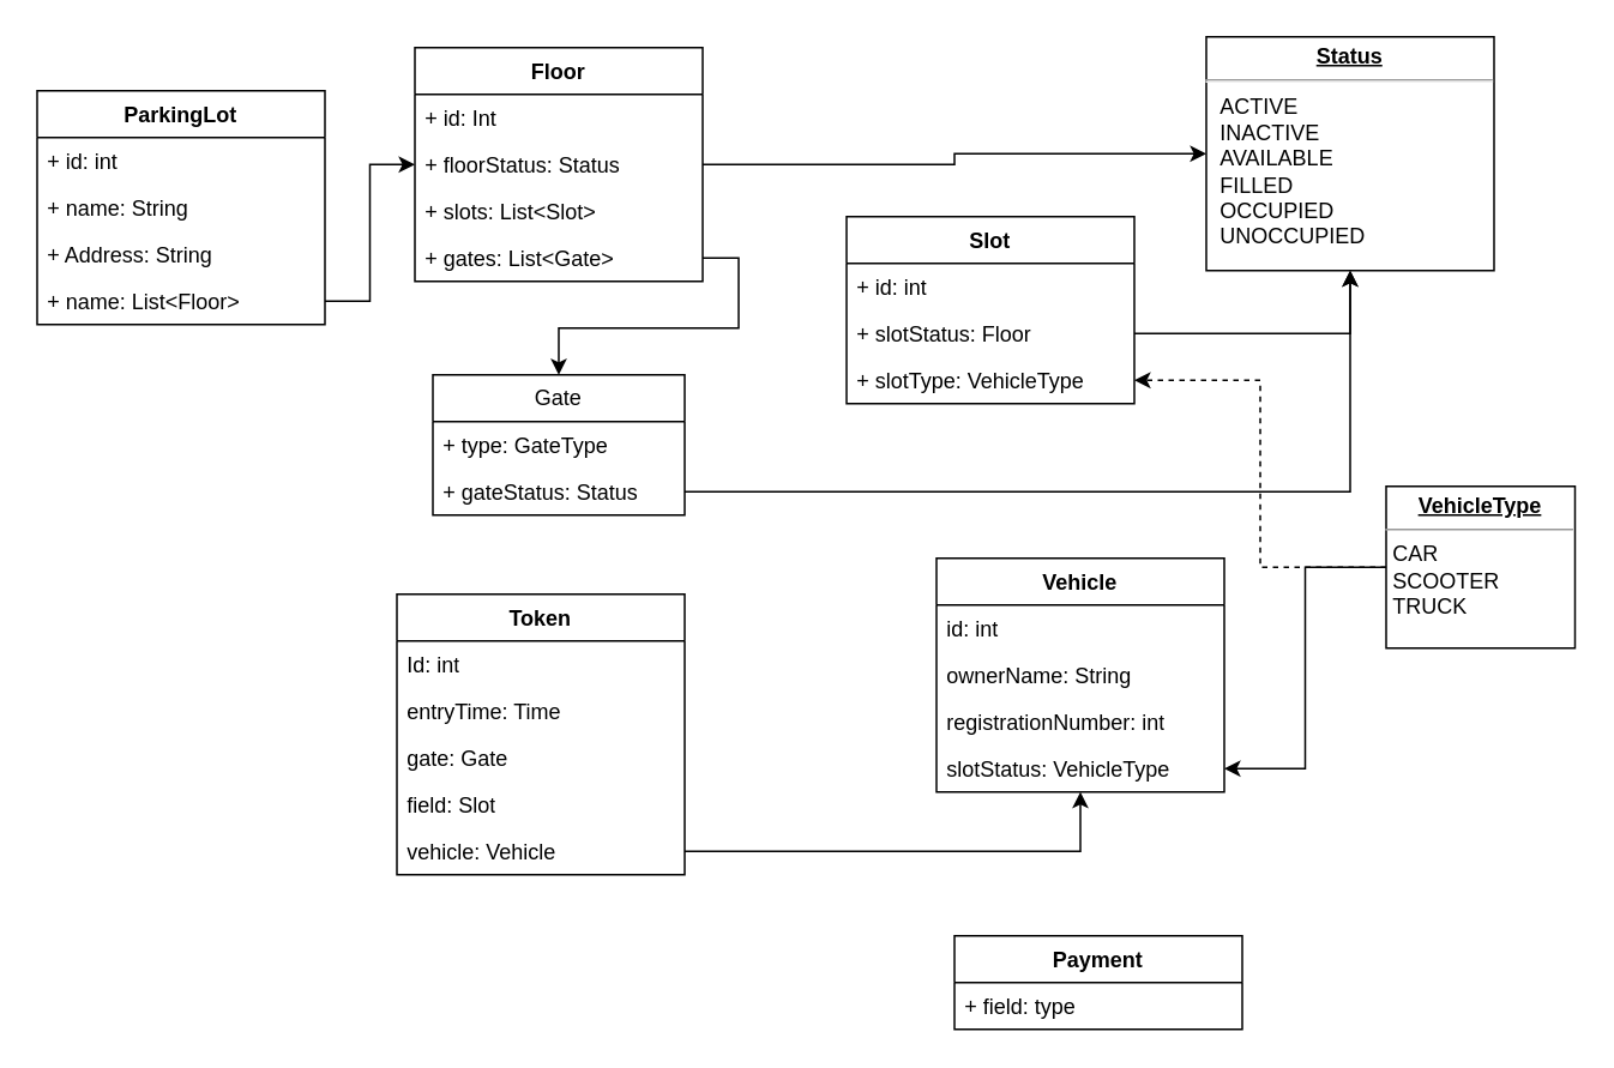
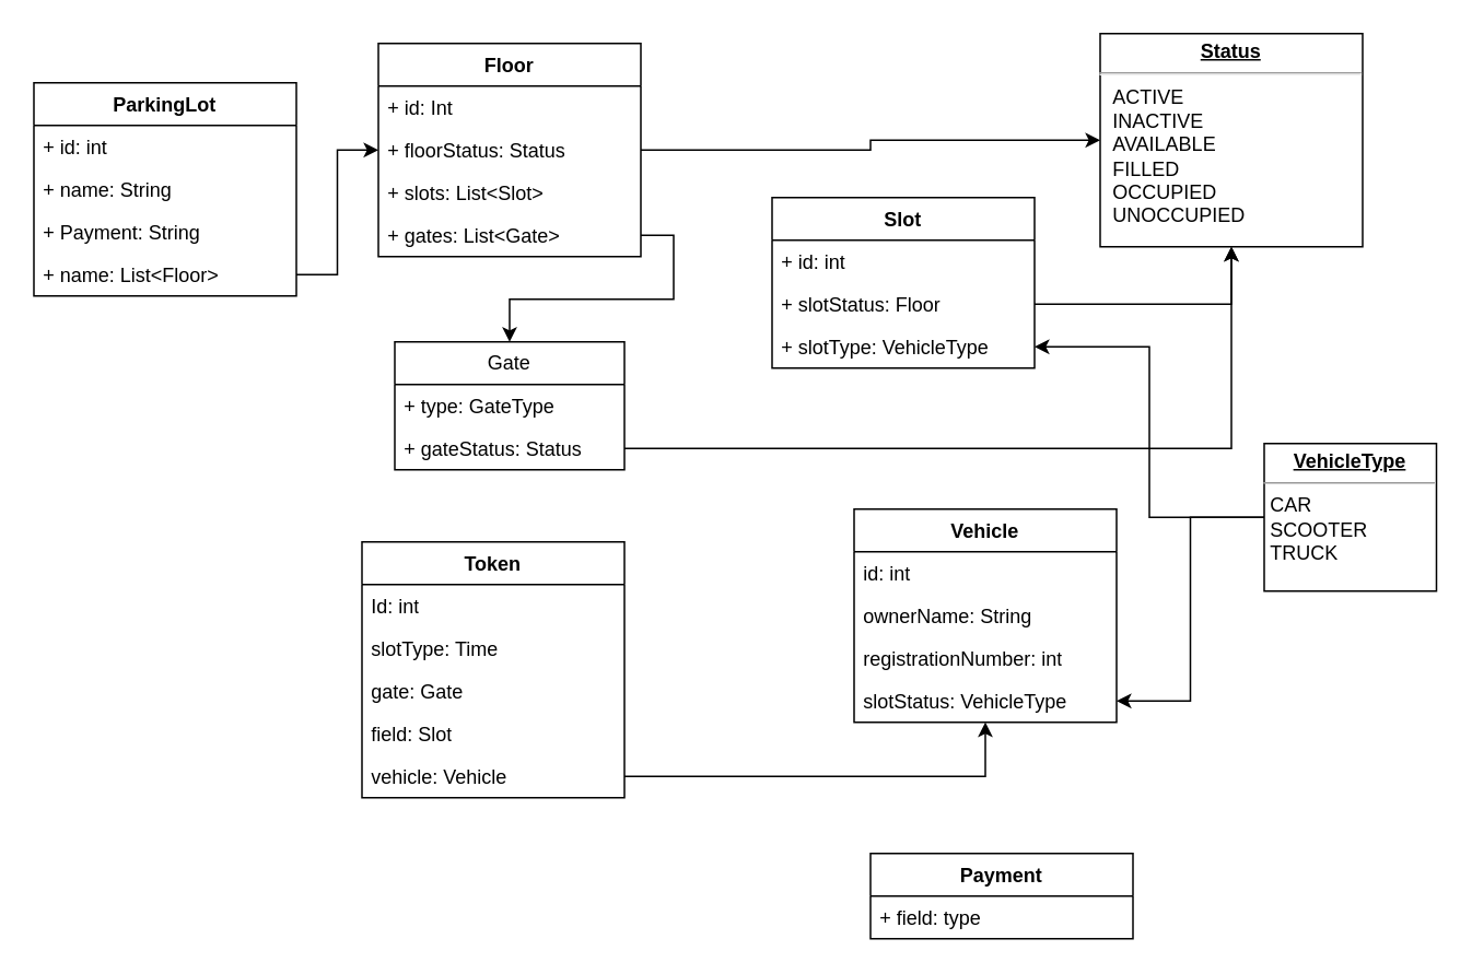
  <mxCell id="0" />
  <mxCell id="1" parent="0" />
  <mxCell id="2" value="Token" style="swimlane;fontStyle=1;align=center;verticalAlign=top;childLayout=stackLayout;horizontal=1;startSize=26;horizontalStack=0;resizeParent=1;resizeParentMax=0;resizeLast=0;collapsible=1;marginBottom=0;whiteSpace=wrap;html=1;" parent="1" vertex="1"><mxGeometry x="220" y="330" width="160" height="156" as="geometry" /></mxCell>
  <mxCell id="3" value="Id: int" style="text;strokeColor=none;fillColor=none;align=left;verticalAlign=top;spacingLeft=4;spacingRight=4;overflow=hidden;rotatable=0;points=[[0,0.5],[1,0.5]];portConstraint=eastwest;whiteSpace=wrap;html=1;" parent="2" vertex="1"><mxGeometry y="26" width="160" height="26" as="geometry" /></mxCell>
- <mxCell id="4" value="entryTime: Time" style="text;strokeColor=none;fillColor=none;align=left;verticalAlign=top;spacingLeft=4;spacingRight=4;overflow=hidden;rotatable=0;points=[[0,0.5],[1,0.5]];portConstraint=eastwest;whiteSpace=wrap;html=1;" parent="2" vertex="1"><mxGeometry y="52" width="160" height="26" as="geometry" /></mxCell>
+ <mxCell id="4" value="slotType: Time" style="text;strokeColor=none;fillColor=none;align=left;verticalAlign=top;spacingLeft=4;spacingRight=4;overflow=hidden;rotatable=0;points=[[0,0.5],[1,0.5]];portConstraint=eastwest;whiteSpace=wrap;html=1;" parent="2" vertex="1"><mxGeometry y="52" width="160" height="26" as="geometry" /></mxCell>
  <mxCell id="5" value="gate: Gate" style="text;strokeColor=none;fillColor=none;align=left;verticalAlign=top;spacingLeft=4;spacingRight=4;overflow=hidden;rotatable=0;points=[[0,0.5],[1,0.5]];portConstraint=eastwest;whiteSpace=wrap;html=1;" parent="2" vertex="1"><mxGeometry y="78" width="160" height="26" as="geometry" /></mxCell>
  <mxCell id="6" value="field: Slot" style="text;strokeColor=none;fillColor=none;align=left;verticalAlign=top;spacingLeft=4;spacingRight=4;overflow=hidden;rotatable=0;points=[[0,0.5],[1,0.5]];portConstraint=eastwest;whiteSpace=wrap;html=1;" vertex="1" parent="2"><mxGeometry y="104" width="160" height="26" as="geometry" /></mxCell>
  <mxCell id="7" value="vehicle: Vehicle" style="text;strokeColor=none;fillColor=none;align=left;verticalAlign=top;spacingLeft=4;spacingRight=4;overflow=hidden;rotatable=0;points=[[0,0.5],[1,0.5]];portConstraint=eastwest;whiteSpace=wrap;html=1;" parent="2" vertex="1"><mxGeometry y="130" width="160" height="26" as="geometry" /></mxCell>
  <mxCell id="8" value="Vehicle" style="swimlane;fontStyle=1;align=center;verticalAlign=top;childLayout=stackLayout;horizontal=1;startSize=26;horizontalStack=0;resizeParent=1;resizeParentMax=0;resizeLast=0;collapsible=1;marginBottom=0;whiteSpace=wrap;html=1;" parent="1" vertex="1"><mxGeometry x="520" y="310" width="160" height="130" as="geometry" /></mxCell>
  <mxCell id="9" value="id: int" style="text;strokeColor=none;fillColor=none;align=left;verticalAlign=top;spacingLeft=4;spacingRight=4;overflow=hidden;rotatable=0;points=[[0,0.5],[1,0.5]];portConstraint=eastwest;whiteSpace=wrap;html=1;" parent="8" vertex="1"><mxGeometry y="26" width="160" height="26" as="geometry" /></mxCell>
  <mxCell id="10" value="ownerName: String" style="text;strokeColor=none;fillColor=none;align=left;verticalAlign=top;spacingLeft=4;spacingRight=4;overflow=hidden;rotatable=0;points=[[0,0.5],[1,0.5]];portConstraint=eastwest;whiteSpace=wrap;html=1;" parent="8" vertex="1"><mxGeometry y="52" width="160" height="26" as="geometry" /></mxCell>
  <mxCell id="11" value="registrationNumber: int" style="text;strokeColor=none;fillColor=none;align=left;verticalAlign=top;spacingLeft=4;spacingRight=4;overflow=hidden;rotatable=0;points=[[0,0.5],[1,0.5]];portConstraint=eastwest;whiteSpace=wrap;html=1;" vertex="1" parent="8"><mxGeometry y="78" width="160" height="26" as="geometry" /></mxCell>
  <mxCell id="12" value="slotStatus: VehicleType" style="text;strokeColor=none;fillColor=none;align=left;verticalAlign=top;spacingLeft=4;spacingRight=4;overflow=hidden;rotatable=0;points=[[0,0.5],[1,0.5]];portConstraint=eastwest;whiteSpace=wrap;html=1;" parent="8" vertex="1"><mxGeometry y="104" width="160" height="26" as="geometry" /></mxCell>
  <mxCell id="13" value="Slot" style="swimlane;fontStyle=1;align=center;verticalAlign=top;childLayout=stackLayout;horizontal=1;startSize=26;horizontalStack=0;resizeParent=1;resizeParentMax=0;resizeLast=0;collapsible=1;marginBottom=0;whiteSpace=wrap;html=1;" parent="1" vertex="1"><mxGeometry x="470" y="120" width="160" height="104" as="geometry" /></mxCell>
  <mxCell id="14" value="+ id: int" style="text;strokeColor=none;fillColor=none;align=left;verticalAlign=top;spacingLeft=4;spacingRight=4;overflow=hidden;rotatable=0;points=[[0,0.5],[1,0.5]];portConstraint=eastwest;whiteSpace=wrap;html=1;" parent="13" vertex="1"><mxGeometry y="26" width="160" height="26" as="geometry" /></mxCell>
  <mxCell id="15" value="+ slotStatus: Floor" style="text;strokeColor=none;fillColor=none;align=left;verticalAlign=top;spacingLeft=4;spacingRight=4;overflow=hidden;rotatable=0;points=[[0,0.5],[1,0.5]];portConstraint=eastwest;whiteSpace=wrap;html=1;" parent="13" vertex="1"><mxGeometry y="52" width="160" height="26" as="geometry" /></mxCell>
  <mxCell id="16" value="+ slotType: VehicleType" style="text;strokeColor=none;fillColor=none;align=left;verticalAlign=top;spacingLeft=4;spacingRight=4;overflow=hidden;rotatable=0;points=[[0,0.5],[1,0.5]];portConstraint=eastwest;whiteSpace=wrap;html=1;" parent="13" vertex="1"><mxGeometry y="78" width="160" height="26" as="geometry" /></mxCell>
  <mxCell id="17" value="ParkingLot" style="swimlane;fontStyle=1;align=center;verticalAlign=top;childLayout=stackLayout;horizontal=1;startSize=26;horizontalStack=0;resizeParent=1;resizeParentMax=0;resizeLast=0;collapsible=1;marginBottom=0;whiteSpace=wrap;html=1;" parent="1" vertex="1"><mxGeometry x="20" y="50" width="160" height="130" as="geometry" /></mxCell>
  <mxCell id="18" value="+ id: int&amp;nbsp;" style="text;strokeColor=none;fillColor=none;align=left;verticalAlign=top;spacingLeft=4;spacingRight=4;overflow=hidden;rotatable=0;points=[[0,0.5],[1,0.5]];portConstraint=eastwest;whiteSpace=wrap;html=1;" parent="17" vertex="1"><mxGeometry y="26" width="160" height="26" as="geometry" /></mxCell>
  <mxCell id="19" value="+ name: String" style="text;strokeColor=none;fillColor=none;align=left;verticalAlign=top;spacingLeft=4;spacingRight=4;overflow=hidden;rotatable=0;points=[[0,0.5],[1,0.5]];portConstraint=eastwest;whiteSpace=wrap;html=1;" parent="17" vertex="1"><mxGeometry y="52" width="160" height="26" as="geometry" /></mxCell>
- <mxCell id="20" value="+ Address: String" style="text;strokeColor=none;fillColor=none;align=left;verticalAlign=top;spacingLeft=4;spacingRight=4;overflow=hidden;rotatable=0;points=[[0,0.5],[1,0.5]];portConstraint=eastwest;whiteSpace=wrap;html=1;" parent="17" vertex="1"><mxGeometry y="78" width="160" height="26" as="geometry" /></mxCell>
+ <mxCell id="20" value="+ Payment: String" style="text;strokeColor=none;fillColor=none;align=left;verticalAlign=top;spacingLeft=4;spacingRight=4;overflow=hidden;rotatable=0;points=[[0,0.5],[1,0.5]];portConstraint=eastwest;whiteSpace=wrap;html=1;" parent="17" vertex="1"><mxGeometry y="78" width="160" height="26" as="geometry" /></mxCell>
  <mxCell id="21" value="+ name: List&amp;lt;Floor&amp;gt;&amp;nbsp;" style="text;strokeColor=none;fillColor=none;align=left;verticalAlign=top;spacingLeft=4;spacingRight=4;overflow=hidden;rotatable=0;points=[[0,0.5],[1,0.5]];portConstraint=eastwest;whiteSpace=wrap;html=1;" parent="17" vertex="1"><mxGeometry y="104" width="160" height="26" as="geometry" /></mxCell>
  <mxCell id="22" value="Payment" style="swimlane;fontStyle=1;align=center;verticalAlign=top;childLayout=stackLayout;horizontal=1;startSize=26;horizontalStack=0;resizeParent=1;resizeParentMax=0;resizeLast=0;collapsible=1;marginBottom=0;whiteSpace=wrap;html=1;" parent="1" vertex="1"><mxGeometry x="530" y="520" width="160" height="52" as="geometry" /></mxCell>
  <mxCell id="23" value="+ field: type" style="text;strokeColor=none;fillColor=none;align=left;verticalAlign=top;spacingLeft=4;spacingRight=4;overflow=hidden;rotatable=0;points=[[0,0.5],[1,0.5]];portConstraint=eastwest;whiteSpace=wrap;html=1;" parent="22" vertex="1"><mxGeometry y="26" width="160" height="26" as="geometry" /></mxCell>
  <mxCell id="24" value="Floor" style="swimlane;fontStyle=1;align=center;verticalAlign=top;childLayout=stackLayout;horizontal=1;startSize=26;horizontalStack=0;resizeParent=1;resizeParentMax=0;resizeLast=0;collapsible=1;marginBottom=0;whiteSpace=wrap;html=1;" parent="1" vertex="1"><mxGeometry x="230" y="26" width="160" height="130" as="geometry" /></mxCell>
  <mxCell id="25" value="+ id: Int" style="text;strokeColor=none;fillColor=none;align=left;verticalAlign=top;spacingLeft=4;spacingRight=4;overflow=hidden;rotatable=0;points=[[0,0.5],[1,0.5]];portConstraint=eastwest;whiteSpace=wrap;html=1;" parent="24" vertex="1"><mxGeometry y="26" width="160" height="26" as="geometry" /></mxCell>
  <mxCell id="26" value="+ floorStatus: Status" style="text;strokeColor=none;fillColor=none;align=left;verticalAlign=top;spacingLeft=4;spacingRight=4;overflow=hidden;rotatable=0;points=[[0,0.5],[1,0.5]];portConstraint=eastwest;whiteSpace=wrap;html=1;" parent="24" vertex="1"><mxGeometry y="52" width="160" height="26" as="geometry" /></mxCell>
  <mxCell id="27" value="+ slots: List&amp;lt;Slot&amp;gt;" style="text;strokeColor=none;fillColor=none;align=left;verticalAlign=top;spacingLeft=4;spacingRight=4;overflow=hidden;rotatable=0;points=[[0,0.5],[1,0.5]];portConstraint=eastwest;whiteSpace=wrap;html=1;" parent="24" vertex="1"><mxGeometry y="78" width="160" height="26" as="geometry" /></mxCell>
  <mxCell id="28" value="+ gates: List&amp;lt;Gate&amp;gt;&amp;nbsp;" style="text;strokeColor=none;fillColor=none;align=left;verticalAlign=top;spacingLeft=4;spacingRight=4;overflow=hidden;rotatable=0;points=[[0,0.5],[1,0.5]];portConstraint=eastwest;whiteSpace=wrap;html=1;" parent="24" vertex="1"><mxGeometry y="104" width="160" height="26" as="geometry" /></mxCell>
  <mxCell id="29" style="edgeStyle=orthogonalEdgeStyle;rounded=0;orthogonalLoop=1;jettySize=auto;html=1;exitX=0;exitY=0.5;exitDx=0;exitDy=0;" parent="1" source="31" target="12" edge="1"><mxGeometry relative="1" as="geometry" /></mxCell>
- <mxCell id="30" style="edgeStyle=orthogonalEdgeStyle;rounded=0;orthogonalLoop=1;jettySize=auto;html=1;exitX=0;exitY=0.5;exitDx=0;exitDy=0;dashed=1;" parent="1" source="31" target="16" edge="1"><mxGeometry relative="1" as="geometry" /></mxCell>
+ <mxCell id="30" style="edgeStyle=orthogonalEdgeStyle;rounded=0;orthogonalLoop=1;jettySize=auto;html=1;exitX=0;exitY=0.5;exitDx=0;exitDy=0;" parent="1" source="31" target="16" edge="1"><mxGeometry relative="1" as="geometry" /></mxCell>
  <mxCell id="31" value="&lt;p style=&quot;margin:0px;margin-top:4px;text-align:center;&quot;&gt;&lt;b&gt;&lt;u&gt;VehicleType&lt;/u&gt;&lt;/b&gt;&lt;/p&gt;&lt;hr size=&quot;1&quot;&gt;&lt;p style=&quot;margin:0px;margin-left:4px;&quot;&gt;CAR&lt;/p&gt;&lt;p style=&quot;margin:0px;margin-left:4px;&quot;&gt;SCOOTER&lt;br&gt;TRUCK&lt;/p&gt;" style="verticalAlign=top;align=left;overflow=fill;fontSize=12;fontFamily=Helvetica;html=1;whiteSpace=wrap;" parent="1" vertex="1"><mxGeometry x="770" y="270" width="105" height="90" as="geometry" /></mxCell>
  <mxCell id="32" style="edgeStyle=orthogonalEdgeStyle;rounded=0;orthogonalLoop=1;jettySize=auto;html=1;exitX=1;exitY=0.5;exitDx=0;exitDy=0;" edge="1" parent="1" source="21" target="24"><mxGeometry relative="1" as="geometry" /></mxCell>
  <mxCell id="33" value="&lt;p style=&quot;margin:0px;margin-top:4px;text-align:center;text-decoration:underline;&quot;&gt;&lt;b&gt;Status&lt;/b&gt;&lt;/p&gt;&lt;hr&gt;&lt;p style=&quot;margin:0px;margin-left:8px;&quot;&gt;ACTIVE&lt;/p&gt;&lt;p style=&quot;margin:0px;margin-left:8px;&quot;&gt;INACTIVE&lt;/p&gt;&lt;p style=&quot;margin:0px;margin-left:8px;&quot;&gt;AVAILABLE&lt;/p&gt;&lt;p style=&quot;margin:0px;margin-left:8px;&quot;&gt;FILLED&lt;/p&gt;&lt;p style=&quot;margin:0px;margin-left:8px;&quot;&gt;OCCUPIED&lt;/p&gt;&lt;p style=&quot;margin:0px;margin-left:8px;&quot;&gt;UNOCCUPIED&lt;/p&gt;" style="verticalAlign=top;align=left;overflow=fill;fontSize=12;fontFamily=Helvetica;html=1;whiteSpace=wrap;" vertex="1" parent="1"><mxGeometry x="670" y="20" width="160" height="130" as="geometry" /></mxCell>
  <mxCell id="34" style="edgeStyle=orthogonalEdgeStyle;rounded=0;orthogonalLoop=1;jettySize=auto;html=1;exitX=1;exitY=0.5;exitDx=0;exitDy=0;" edge="1" parent="1" source="26" target="33"><mxGeometry relative="1" as="geometry" /></mxCell>
  <mxCell id="35" value="Gate" style="swimlane;fontStyle=0;childLayout=stackLayout;horizontal=1;startSize=26;fillColor=none;horizontalStack=0;resizeParent=1;resizeParentMax=0;resizeLast=0;collapsible=1;marginBottom=0;whiteSpace=wrap;html=1;" vertex="1" parent="1"><mxGeometry x="240" y="208" width="140" height="78" as="geometry" /></mxCell>
  <mxCell id="36" value="+ type: GateType" style="text;strokeColor=none;fillColor=none;align=left;verticalAlign=top;spacingLeft=4;spacingRight=4;overflow=hidden;rotatable=0;points=[[0,0.5],[1,0.5]];portConstraint=eastwest;whiteSpace=wrap;html=1;" vertex="1" parent="35"><mxGeometry y="26" width="140" height="26" as="geometry" /></mxCell>
  <mxCell id="37" value="+ gateStatus: Status" style="text;strokeColor=none;fillColor=none;align=left;verticalAlign=top;spacingLeft=4;spacingRight=4;overflow=hidden;rotatable=0;points=[[0,0.5],[1,0.5]];portConstraint=eastwest;whiteSpace=wrap;html=1;" vertex="1" parent="35"><mxGeometry y="52" width="140" height="26" as="geometry" /></mxCell>
  <mxCell id="38" style="edgeStyle=orthogonalEdgeStyle;rounded=0;orthogonalLoop=1;jettySize=auto;html=1;exitX=1;exitY=0.5;exitDx=0;exitDy=0;" edge="1" parent="1" source="28" target="35"><mxGeometry relative="1" as="geometry" /></mxCell>
  <mxCell id="39" style="edgeStyle=orthogonalEdgeStyle;rounded=0;orthogonalLoop=1;jettySize=auto;html=1;exitX=1;exitY=0.5;exitDx=0;exitDy=0;" edge="1" parent="1" source="37" target="33"><mxGeometry relative="1" as="geometry" /></mxCell>
  <mxCell id="40" style="edgeStyle=orthogonalEdgeStyle;rounded=0;orthogonalLoop=1;jettySize=auto;html=1;exitX=1;exitY=0.5;exitDx=0;exitDy=0;" edge="1" parent="1" source="15" target="33"><mxGeometry relative="1" as="geometry" /></mxCell>
  <mxCell id="41" style="edgeStyle=orthogonalEdgeStyle;rounded=0;orthogonalLoop=1;jettySize=auto;html=1;" edge="1" parent="1" source="7" target="8"><mxGeometry relative="1" as="geometry" /></mxCell>
